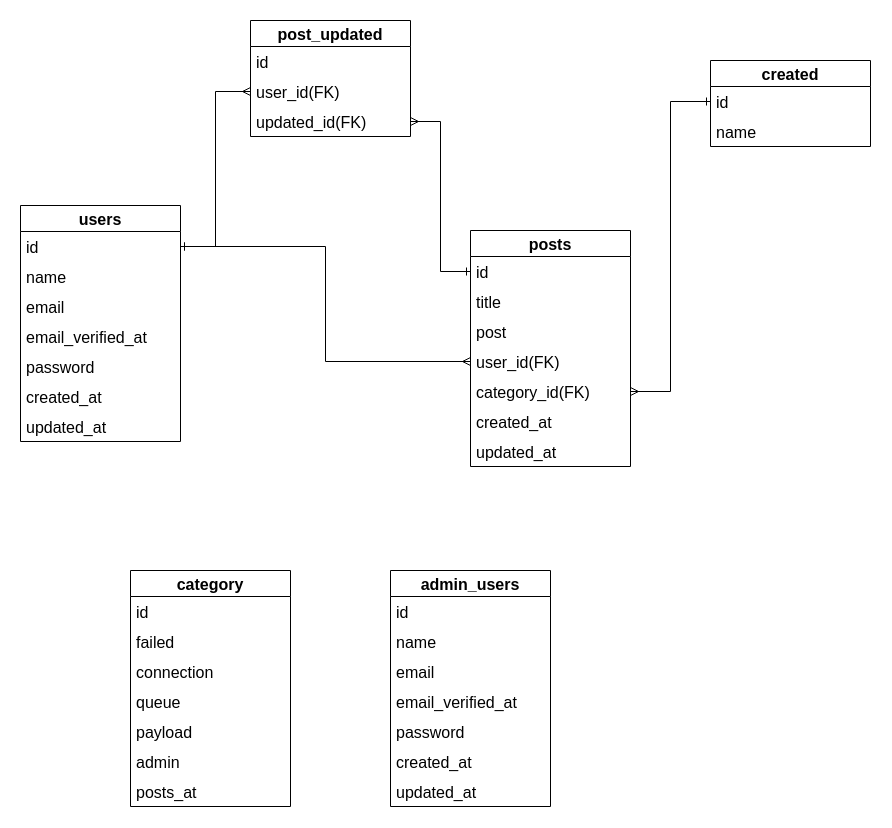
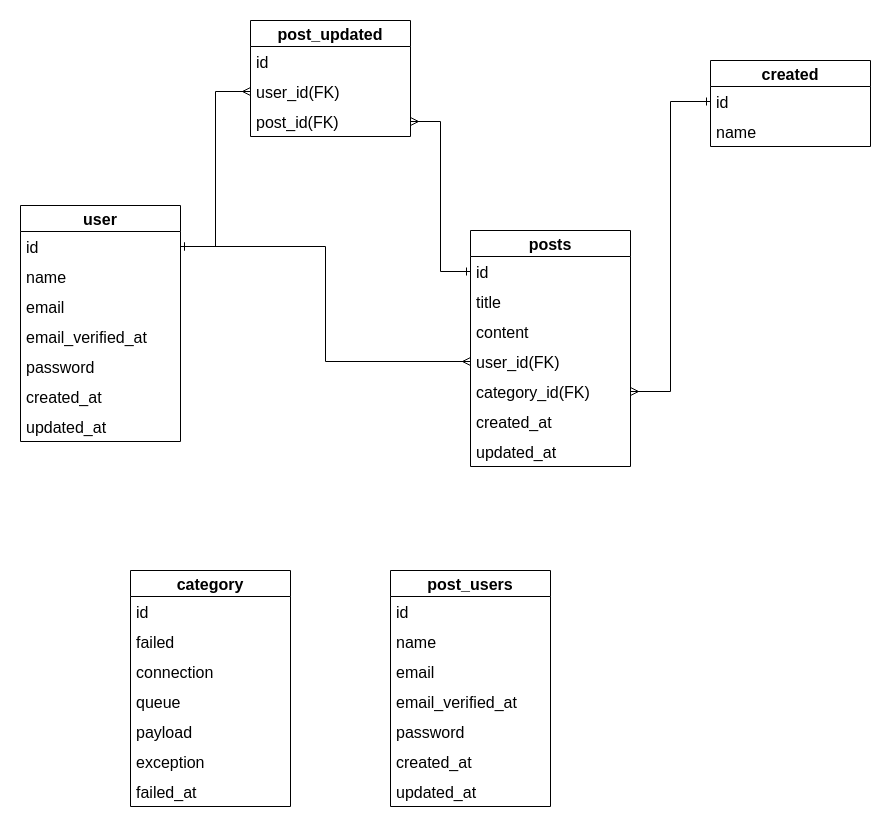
  <mxCell id="0" />
  <mxCell id="1" parent="0" />
  <mxCell id="2" value="posts" style="swimlane;fontStyle=1;childLayout=stackLayout;horizontal=1;startSize=26;horizontalStack=0;resizeParent=1;resizeParentMax=0;resizeLast=0;collapsible=1;marginBottom=0;align=center;fontSize=16;" vertex="1" parent="1"><mxGeometry x="470" y="230" width="160" height="236" as="geometry" /></mxCell>
  <mxCell id="3" value="id" style="text;strokeColor=none;fillColor=none;spacingLeft=4;spacingRight=4;overflow=hidden;rotatable=0;points=[[0,0.5],[1,0.5]];portConstraint=eastwest;fontSize=16;" vertex="1" parent="2"><mxGeometry y="26" width="160" height="30" as="geometry" /></mxCell>
  <mxCell id="4" value="title" style="text;strokeColor=none;fillColor=none;spacingLeft=4;spacingRight=4;overflow=hidden;rotatable=0;points=[[0,0.5],[1,0.5]];portConstraint=eastwest;fontSize=16;" vertex="1" parent="2"><mxGeometry y="56" width="160" height="30" as="geometry" /></mxCell>
- <mxCell id="5" value="post" style="text;strokeColor=none;fillColor=none;spacingLeft=4;spacingRight=4;overflow=hidden;rotatable=0;points=[[0,0.5],[1,0.5]];portConstraint=eastwest;fontSize=16;" vertex="1" parent="2"><mxGeometry y="86" width="160" height="30" as="geometry" /></mxCell>
+ <mxCell id="5" value="content" style="text;strokeColor=none;fillColor=none;spacingLeft=4;spacingRight=4;overflow=hidden;rotatable=0;points=[[0,0.5],[1,0.5]];portConstraint=eastwest;fontSize=16;" vertex="1" parent="2"><mxGeometry y="86" width="160" height="30" as="geometry" /></mxCell>
  <mxCell id="6" value="user_id(FK)" style="text;strokeColor=none;fillColor=none;spacingLeft=4;spacingRight=4;overflow=hidden;rotatable=0;points=[[0,0.5],[1,0.5]];portConstraint=eastwest;fontSize=16;fontStyle=0" vertex="1" parent="2"><mxGeometry y="116" width="160" height="30" as="geometry" /></mxCell>
  <mxCell id="7" value="category_id(FK)" style="text;strokeColor=none;fillColor=none;spacingLeft=4;spacingRight=4;overflow=hidden;rotatable=0;points=[[0,0.5],[1,0.5]];portConstraint=eastwest;fontSize=16;fontStyle=0" vertex="1" parent="2"><mxGeometry y="146" width="160" height="30" as="geometry" /></mxCell>
  <mxCell id="8" value="created_at&#10;" style="text;strokeColor=none;fillColor=none;spacingLeft=4;spacingRight=4;overflow=hidden;rotatable=0;points=[[0,0.5],[1,0.5]];portConstraint=eastwest;fontSize=16;" vertex="1" parent="2"><mxGeometry y="176" width="160" height="30" as="geometry" /></mxCell>
  <mxCell id="9" value="updated_at" style="text;strokeColor=none;fillColor=none;spacingLeft=4;spacingRight=4;overflow=hidden;rotatable=0;points=[[0,0.5],[1,0.5]];portConstraint=eastwest;fontSize=16;" vertex="1" parent="2"><mxGeometry y="206" width="160" height="30" as="geometry" /></mxCell>
- <mxCell id="10" value="users" style="swimlane;fontStyle=1;childLayout=stackLayout;horizontal=1;startSize=26;horizontalStack=0;resizeParent=1;resizeParentMax=0;resizeLast=0;collapsible=1;marginBottom=0;align=center;fontSize=16;" vertex="1" parent="1"><mxGeometry x="20" y="205" width="160" height="236" as="geometry" /></mxCell>
+ <mxCell id="10" value="user" style="swimlane;fontStyle=1;childLayout=stackLayout;horizontal=1;startSize=26;horizontalStack=0;resizeParent=1;resizeParentMax=0;resizeLast=0;collapsible=1;marginBottom=0;align=center;fontSize=16;" vertex="1" parent="1"><mxGeometry x="20" y="205" width="160" height="236" as="geometry" /></mxCell>
  <mxCell id="11" value="id" style="text;strokeColor=none;fillColor=none;spacingLeft=4;spacingRight=4;overflow=hidden;rotatable=0;points=[[0,0.5],[1,0.5]];portConstraint=eastwest;fontSize=16;" vertex="1" parent="10"><mxGeometry y="26" width="160" height="30" as="geometry" /></mxCell>
  <mxCell id="12" value="name" style="text;strokeColor=none;fillColor=none;spacingLeft=4;spacingRight=4;overflow=hidden;rotatable=0;points=[[0,0.5],[1,0.5]];portConstraint=eastwest;fontSize=16;" vertex="1" parent="10"><mxGeometry y="56" width="160" height="30" as="geometry" /></mxCell>
  <mxCell id="13" value="email" style="text;strokeColor=none;fillColor=none;spacingLeft=4;spacingRight=4;overflow=hidden;rotatable=0;points=[[0,0.5],[1,0.5]];portConstraint=eastwest;fontSize=16;" vertex="1" parent="10"><mxGeometry y="86" width="160" height="30" as="geometry" /></mxCell>
  <mxCell id="14" value="email_verified_at" style="text;strokeColor=none;fillColor=none;spacingLeft=4;spacingRight=4;overflow=hidden;rotatable=0;points=[[0,0.5],[1,0.5]];portConstraint=eastwest;fontSize=16;fontStyle=0" vertex="1" parent="10"><mxGeometry y="116" width="160" height="30" as="geometry" /></mxCell>
  <mxCell id="15" value="password" style="text;strokeColor=none;fillColor=none;spacingLeft=4;spacingRight=4;overflow=hidden;rotatable=0;points=[[0,0.5],[1,0.5]];portConstraint=eastwest;fontSize=16;" vertex="1" parent="10"><mxGeometry y="146" width="160" height="30" as="geometry" /></mxCell>
  <mxCell id="16" value="created_at" style="text;strokeColor=none;fillColor=none;spacingLeft=4;spacingRight=4;overflow=hidden;rotatable=0;points=[[0,0.5],[1,0.5]];portConstraint=eastwest;fontSize=16;" vertex="1" parent="10"><mxGeometry y="176" width="160" height="30" as="geometry" /></mxCell>
  <mxCell id="17" value="updated_at" style="text;strokeColor=none;fillColor=none;spacingLeft=4;spacingRight=4;overflow=hidden;rotatable=0;points=[[0,0.5],[1,0.5]];portConstraint=eastwest;fontSize=16;" vertex="1" parent="10"><mxGeometry y="206" width="160" height="30" as="geometry" /></mxCell>
  <mxCell id="18" style="edgeStyle=orthogonalEdgeStyle;rounded=0;orthogonalLoop=1;jettySize=auto;html=1;entryX=0;entryY=0.5;entryDx=0;entryDy=0;fontSize=16;startArrow=ERone;startFill=0;endArrow=ERmany;endFill=0;" edge="1" parent="1" source="11" target="6"><mxGeometry relative="1" as="geometry" /></mxCell>
  <mxCell id="19" value="category" style="swimlane;fontStyle=1;childLayout=stackLayout;horizontal=1;startSize=26;horizontalStack=0;resizeParent=1;resizeParentMax=0;resizeLast=0;collapsible=1;marginBottom=0;align=center;fontSize=16;" vertex="1" parent="1"><mxGeometry x="130" y="570" width="160" height="236" as="geometry" /></mxCell>
  <mxCell id="20" value="id" style="text;strokeColor=none;fillColor=none;spacingLeft=4;spacingRight=4;overflow=hidden;rotatable=0;points=[[0,0.5],[1,0.5]];portConstraint=eastwest;fontSize=16;" vertex="1" parent="19"><mxGeometry y="26" width="160" height="30" as="geometry" /></mxCell>
  <mxCell id="21" value="failed" style="text;strokeColor=none;fillColor=none;spacingLeft=4;spacingRight=4;overflow=hidden;rotatable=0;points=[[0,0.5],[1,0.5]];portConstraint=eastwest;fontSize=16;" vertex="1" parent="19"><mxGeometry y="56" width="160" height="30" as="geometry" /></mxCell>
  <mxCell id="22" value="connection" style="text;strokeColor=none;fillColor=none;spacingLeft=4;spacingRight=4;overflow=hidden;rotatable=0;points=[[0,0.5],[1,0.5]];portConstraint=eastwest;fontSize=16;" vertex="1" parent="19"><mxGeometry y="86" width="160" height="30" as="geometry" /></mxCell>
  <mxCell id="23" value="queue" style="text;strokeColor=none;fillColor=none;spacingLeft=4;spacingRight=4;overflow=hidden;rotatable=0;points=[[0,0.5],[1,0.5]];portConstraint=eastwest;fontSize=16;fontStyle=0" vertex="1" parent="19"><mxGeometry y="116" width="160" height="30" as="geometry" /></mxCell>
  <mxCell id="24" value="payload" style="text;strokeColor=none;fillColor=none;spacingLeft=4;spacingRight=4;overflow=hidden;rotatable=0;points=[[0,0.5],[1,0.5]];portConstraint=eastwest;fontSize=16;" vertex="1" parent="19"><mxGeometry y="146" width="160" height="30" as="geometry" /></mxCell>
- <mxCell id="25" value="admin" style="text;strokeColor=none;fillColor=none;spacingLeft=4;spacingRight=4;overflow=hidden;rotatable=0;points=[[0,0.5],[1,0.5]];portConstraint=eastwest;fontSize=16;" vertex="1" parent="19"><mxGeometry y="176" width="160" height="30" as="geometry" /></mxCell>
- <mxCell id="26" value="posts_at" style="text;strokeColor=none;fillColor=none;spacingLeft=4;spacingRight=4;overflow=hidden;rotatable=0;points=[[0,0.5],[1,0.5]];portConstraint=eastwest;fontSize=16;" vertex="1" parent="19"><mxGeometry y="206" width="160" height="30" as="geometry" /></mxCell>
- <mxCell id="27" value="admin_users" style="swimlane;fontStyle=1;childLayout=stackLayout;horizontal=1;startSize=26;horizontalStack=0;resizeParent=1;resizeParentMax=0;resizeLast=0;collapsible=1;marginBottom=0;align=center;fontSize=16;" vertex="1" parent="1"><mxGeometry x="390" y="570" width="160" height="236" as="geometry" /></mxCell>
+ <mxCell id="25" value="exception" style="text;strokeColor=none;fillColor=none;spacingLeft=4;spacingRight=4;overflow=hidden;rotatable=0;points=[[0,0.5],[1,0.5]];portConstraint=eastwest;fontSize=16;" vertex="1" parent="19"><mxGeometry y="176" width="160" height="30" as="geometry" /></mxCell>
+ <mxCell id="26" value="failed_at" style="text;strokeColor=none;fillColor=none;spacingLeft=4;spacingRight=4;overflow=hidden;rotatable=0;points=[[0,0.5],[1,0.5]];portConstraint=eastwest;fontSize=16;" vertex="1" parent="19"><mxGeometry y="206" width="160" height="30" as="geometry" /></mxCell>
+ <mxCell id="27" value="post_users" style="swimlane;fontStyle=1;childLayout=stackLayout;horizontal=1;startSize=26;horizontalStack=0;resizeParent=1;resizeParentMax=0;resizeLast=0;collapsible=1;marginBottom=0;align=center;fontSize=16;" vertex="1" parent="1"><mxGeometry x="390" y="570" width="160" height="236" as="geometry" /></mxCell>
  <mxCell id="28" value="id" style="text;strokeColor=none;fillColor=none;spacingLeft=4;spacingRight=4;overflow=hidden;rotatable=0;points=[[0,0.5],[1,0.5]];portConstraint=eastwest;fontSize=16;" vertex="1" parent="27"><mxGeometry y="26" width="160" height="30" as="geometry" /></mxCell>
  <mxCell id="29" value="name" style="text;strokeColor=none;fillColor=none;spacingLeft=4;spacingRight=4;overflow=hidden;rotatable=0;points=[[0,0.5],[1,0.5]];portConstraint=eastwest;fontSize=16;" vertex="1" parent="27"><mxGeometry y="56" width="160" height="30" as="geometry" /></mxCell>
  <mxCell id="30" value="email" style="text;strokeColor=none;fillColor=none;spacingLeft=4;spacingRight=4;overflow=hidden;rotatable=0;points=[[0,0.5],[1,0.5]];portConstraint=eastwest;fontSize=16;" vertex="1" parent="27"><mxGeometry y="86" width="160" height="30" as="geometry" /></mxCell>
  <mxCell id="31" value="email_verified_at" style="text;strokeColor=none;fillColor=none;spacingLeft=4;spacingRight=4;overflow=hidden;rotatable=0;points=[[0,0.5],[1,0.5]];portConstraint=eastwest;fontSize=16;fontStyle=0" vertex="1" parent="27"><mxGeometry y="116" width="160" height="30" as="geometry" /></mxCell>
  <mxCell id="32" value="password" style="text;strokeColor=none;fillColor=none;spacingLeft=4;spacingRight=4;overflow=hidden;rotatable=0;points=[[0,0.5],[1,0.5]];portConstraint=eastwest;fontSize=16;" vertex="1" parent="27"><mxGeometry y="146" width="160" height="30" as="geometry" /></mxCell>
  <mxCell id="33" value="created_at" style="text;strokeColor=none;fillColor=none;spacingLeft=4;spacingRight=4;overflow=hidden;rotatable=0;points=[[0,0.5],[1,0.5]];portConstraint=eastwest;fontSize=16;" vertex="1" parent="27"><mxGeometry y="176" width="160" height="30" as="geometry" /></mxCell>
  <mxCell id="34" value="updated_at" style="text;strokeColor=none;fillColor=none;spacingLeft=4;spacingRight=4;overflow=hidden;rotatable=0;points=[[0,0.5],[1,0.5]];portConstraint=eastwest;fontSize=16;" vertex="1" parent="27"><mxGeometry y="206" width="160" height="30" as="geometry" /></mxCell>
  <mxCell id="35" value="post_updated" style="swimlane;fontStyle=1;childLayout=stackLayout;horizontal=1;startSize=26;horizontalStack=0;resizeParent=1;resizeParentMax=0;resizeLast=0;collapsible=1;marginBottom=0;align=center;fontSize=16;" vertex="1" parent="1"><mxGeometry x="250" y="20" width="160" height="116" as="geometry" /></mxCell>
  <mxCell id="36" value="id" style="text;strokeColor=none;fillColor=none;spacingLeft=4;spacingRight=4;overflow=hidden;rotatable=0;points=[[0,0.5],[1,0.5]];portConstraint=eastwest;fontSize=16;" vertex="1" parent="35"><mxGeometry y="26" width="160" height="30" as="geometry" /></mxCell>
  <mxCell id="37" value="user_id(FK)" style="text;strokeColor=none;fillColor=none;spacingLeft=4;spacingRight=4;overflow=hidden;rotatable=0;points=[[0,0.5],[1,0.5]];portConstraint=eastwest;fontSize=16;" vertex="1" parent="35"><mxGeometry y="56" width="160" height="30" as="geometry" /></mxCell>
- <mxCell id="38" value="updated_id(FK)" style="text;strokeColor=none;fillColor=none;spacingLeft=4;spacingRight=4;overflow=hidden;rotatable=0;points=[[0,0.5],[1,0.5]];portConstraint=eastwest;fontSize=16;" vertex="1" parent="35"><mxGeometry y="86" width="160" height="30" as="geometry" /></mxCell>
+ <mxCell id="38" value="post_id(FK)" style="text;strokeColor=none;fillColor=none;spacingLeft=4;spacingRight=4;overflow=hidden;rotatable=0;points=[[0,0.5],[1,0.5]];portConstraint=eastwest;fontSize=16;" vertex="1" parent="35"><mxGeometry y="86" width="160" height="30" as="geometry" /></mxCell>
  <mxCell id="39" style="edgeStyle=orthogonalEdgeStyle;rounded=0;orthogonalLoop=1;jettySize=auto;html=1;entryX=0;entryY=0.5;entryDx=0;entryDy=0;fontSize=16;endArrow=ERmany;endFill=0;startArrow=ERone;startFill=0;" edge="1" parent="1" source="11" target="37"><mxGeometry relative="1" as="geometry" /></mxCell>
  <mxCell id="40" style="edgeStyle=orthogonalEdgeStyle;rounded=0;orthogonalLoop=1;jettySize=auto;html=1;fontSize=16;endArrow=ERmany;endFill=0;startArrow=ERone;startFill=0;" edge="1" parent="1" source="3" target="38"><mxGeometry relative="1" as="geometry" /></mxCell>
  <mxCell id="41" value="created" style="swimlane;fontStyle=1;childLayout=stackLayout;horizontal=1;startSize=26;horizontalStack=0;resizeParent=1;resizeParentMax=0;resizeLast=0;collapsible=1;marginBottom=0;align=center;fontSize=16;" vertex="1" parent="1"><mxGeometry x="710" y="60" width="160" height="86" as="geometry" /></mxCell>
  <mxCell id="42" value="id" style="text;strokeColor=none;fillColor=none;spacingLeft=4;spacingRight=4;overflow=hidden;rotatable=0;points=[[0,0.5],[1,0.5]];portConstraint=eastwest;fontSize=16;" vertex="1" parent="41"><mxGeometry y="26" width="160" height="30" as="geometry" /></mxCell>
  <mxCell id="43" value="name" style="text;strokeColor=none;fillColor=none;spacingLeft=4;spacingRight=4;overflow=hidden;rotatable=0;points=[[0,0.5],[1,0.5]];portConstraint=eastwest;fontSize=16;" vertex="1" parent="41"><mxGeometry y="56" width="160" height="30" as="geometry" /></mxCell>
  <mxCell id="44" style="edgeStyle=orthogonalEdgeStyle;rounded=0;orthogonalLoop=1;jettySize=auto;html=1;fontSize=16;endArrow=ERmany;endFill=0;startArrow=ERone;startFill=0;" edge="1" parent="1" source="42" target="7"><mxGeometry relative="1" as="geometry" /></mxCell>
